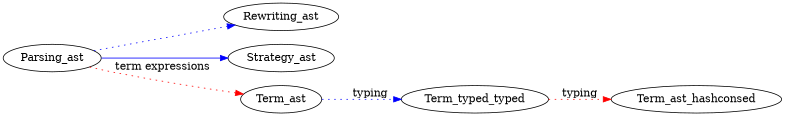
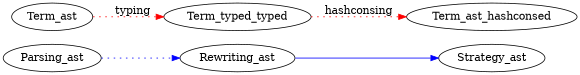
  digraph {
    rankdir=LR
    edge [color=red style=dotted]
    Parsing_ast
    Rewriting_ast
    Strategy_ast
    Term_ast
    n5 [label=Term_typed_typed]
    Term_ast_hashconsed
    Parsing_ast -> Rewriting_ast [color=blue]
-   Parsing_ast -> Strategy_ast [color=blue style=""]
-   Parsing_ast -> Term_ast [label="term expressions"]
-   Term_ast -> n5 [color=blue label=typing]
-   n5 -> Term_ast_hashconsed [label=typing]
+   Rewriting_ast -> Strategy_ast [color=blue style=""]
+   Term_ast -> n5 [label=typing]
+   n5 -> Term_ast_hashconsed [label=hashconsing]
  }
